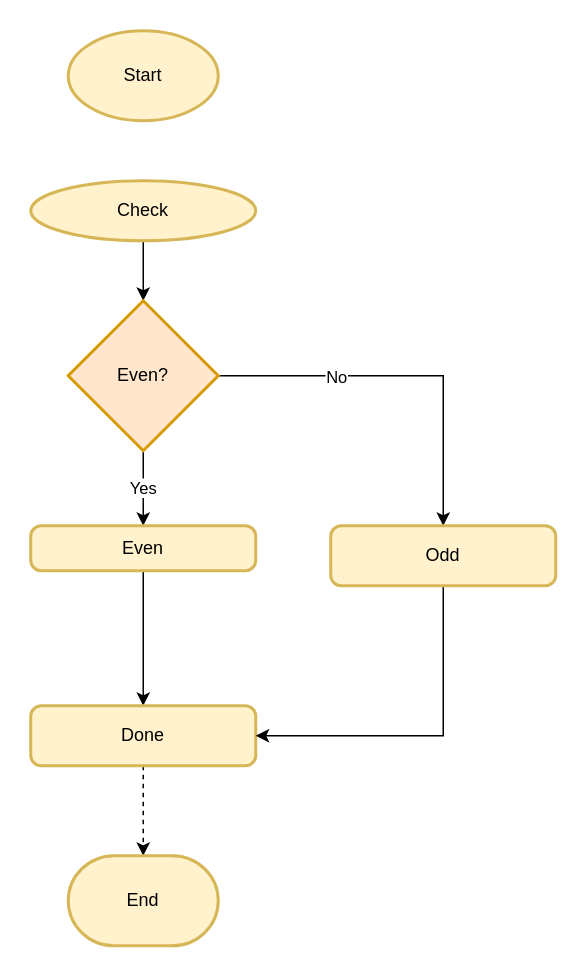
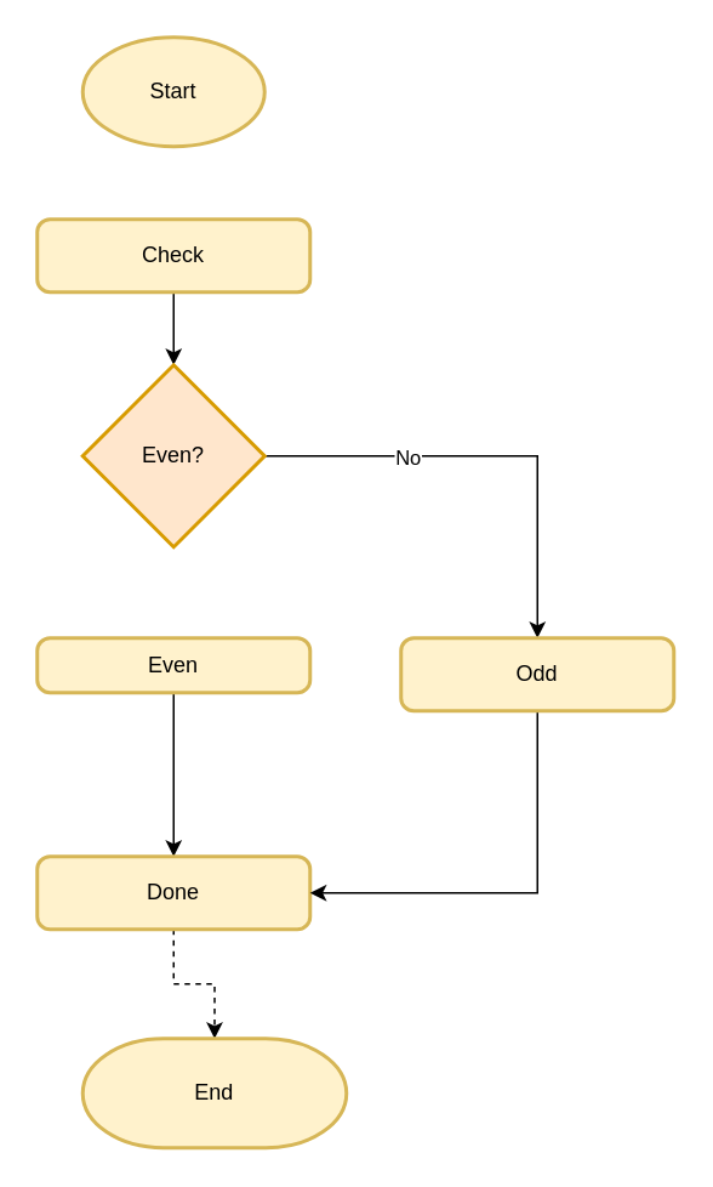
  <mxCell id="0" />
  <mxCell id="1" parent="0" />
  <mxCell id="2" style="edgeStyle=orthogonalEdgeStyle;rounded=0;orthogonalLoop=1;jettySize=auto;html=1;exitX=0.5;exitY=1;exitDx=0;exitDy=0;" edge="1" parent="1" source="3" target="7"><mxGeometry relative="1" as="geometry" /></mxCell>
- <mxCell id="3" value="Check" style="ellipse;whiteSpace=wrap;html=1;absoluteArcSize=1;arcSize=14;strokeWidth=2;fillColor=#fff2cc;strokeColor=#d6b656;" vertex="1" parent="1"><mxGeometry x="20" y="120" width="150" height="40" as="geometry" /></mxCell>
- <mxCell id="4" value="Yes" style="edgeStyle=orthogonalEdgeStyle;rounded=0;orthogonalLoop=1;jettySize=auto;html=1;" edge="1" parent="1" source="7" target="9"><mxGeometry relative="1" as="geometry" /></mxCell>
+ <mxCell id="3" value="Check" style="rounded=1;whiteSpace=wrap;html=1;absoluteArcSize=1;arcSize=14;strokeWidth=2;fillColor=#fff2cc;strokeColor=#d6b656;" vertex="1" parent="1"><mxGeometry x="20" y="120" width="150" height="40" as="geometry" /></mxCell>
  <mxCell id="5" style="edgeStyle=orthogonalEdgeStyle;rounded=0;orthogonalLoop=1;jettySize=auto;html=1;exitX=1;exitY=0.5;exitDx=0;exitDy=0;exitPerimeter=0;" edge="1" parent="1" source="7" target="15"><mxGeometry relative="1" as="geometry" /></mxCell>
  <mxCell id="6" value="No" style="edgeLabel;html=1;align=center;verticalAlign=middle;resizable=0;points=[];" vertex="1" connectable="0" parent="5"><mxGeometry x="-0.377" relative="1" as="geometry"><mxPoint as="offset" /></mxGeometry></mxCell>
  <mxCell id="7" value="Even?" style="strokeWidth=2;html=1;shape=mxgraph.flowchart.decision;whiteSpace=wrap;fillColor=#ffe6cc;strokeColor=#d79b00;" vertex="1" parent="1"><mxGeometry x="45" y="200" width="100" height="100" as="geometry" /></mxCell>
  <mxCell id="8" value="" style="edgeStyle=orthogonalEdgeStyle;rounded=0;orthogonalLoop=1;jettySize=auto;html=1;" edge="1" parent="1" source="9" target="11"><mxGeometry relative="1" as="geometry" /></mxCell>
  <mxCell id="9" value="Even" style="rounded=1;whiteSpace=wrap;html=1;absoluteArcSize=1;arcSize=14;strokeWidth=2;fillColor=#fff2cc;strokeColor=#d6b656;" vertex="1" parent="1"><mxGeometry x="20" y="350" width="150" height="30" as="geometry" /></mxCell>
  <mxCell id="10" style="edgeStyle=orthogonalEdgeStyle;rounded=0;orthogonalLoop=1;jettySize=auto;html=1;exitX=0.5;exitY=1;exitDx=0;exitDy=0;dashed=1;" edge="1" parent="1" source="11" target="13"><mxGeometry relative="1" as="geometry" /></mxCell>
  <mxCell id="11" value="Done" style="rounded=1;whiteSpace=wrap;html=1;absoluteArcSize=1;arcSize=14;strokeWidth=2;fillColor=#fff2cc;strokeColor=#d6b656;" vertex="1" parent="1"><mxGeometry x="20" y="470" width="150" height="40" as="geometry" /></mxCell>
  <mxCell id="12" value="Start" style="strokeWidth=2;html=1;shape=mxgraph.flowchart.start_1;whiteSpace=wrap;fillColor=#fff2cc;strokeColor=#d6b656;" vertex="1" parent="1"><mxGeometry x="45" y="20" width="100" height="60" as="geometry" /></mxCell>
- <mxCell id="13" value="End" style="strokeWidth=2;html=1;shape=mxgraph.flowchart.terminator;whiteSpace=wrap;fillColor=#fff2cc;strokeColor=#d6b656;" vertex="1" parent="1"><mxGeometry x="45" y="570" width="100" height="60" as="geometry" /></mxCell>
+ <mxCell id="13" value="End" style="strokeWidth=2;html=1;shape=mxgraph.flowchart.terminator;whiteSpace=wrap;fillColor=#fff2cc;strokeColor=#d6b656;" vertex="1" parent="1"><mxGeometry x="45" y="570" width="145" height="60" as="geometry" /></mxCell>
  <mxCell id="14" style="edgeStyle=orthogonalEdgeStyle;rounded=0;orthogonalLoop=1;jettySize=auto;html=1;exitX=0.5;exitY=1;exitDx=0;exitDy=0;entryX=1;entryY=0.5;entryDx=0;entryDy=0;" edge="1" parent="1" source="15" target="11"><mxGeometry relative="1" as="geometry" /></mxCell>
  <mxCell id="15" value="Odd" style="rounded=1;whiteSpace=wrap;html=1;absoluteArcSize=1;arcSize=14;strokeWidth=2;fillColor=#fff2cc;strokeColor=#d6b656;" vertex="1" parent="1"><mxGeometry x="220" y="350" width="150" height="40" as="geometry" /></mxCell>
